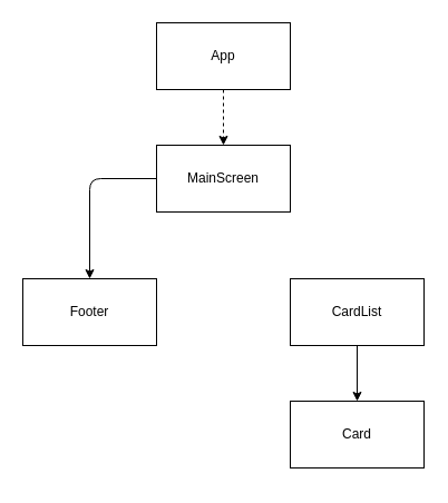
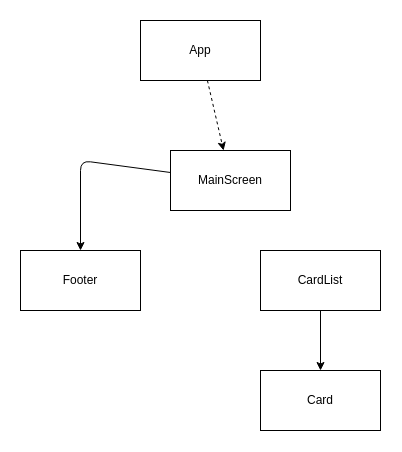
  <mxCell id="0" />
  <mxCell id="1" parent="0" />
  <mxCell id="2" value="" style="edgeStyle=none;html=1;dashed=1;" edge="1" parent="1" source="3" target="5"><mxGeometry relative="1" as="geometry" /></mxCell>
  <mxCell id="3" value="App" style="rounded=0;whiteSpace=wrap;html=1;" vertex="1" parent="1"><mxGeometry x="140" y="20" width="120" height="60" as="geometry" /></mxCell>
  <mxCell id="4" style="edgeStyle=none;html=1;" edge="1" parent="1" source="5" target="9"><mxGeometry relative="1" as="geometry"><Array as="points"><mxPoint x="80" y="160" /></Array></mxGeometry></mxCell>
- <mxCell id="5" value="MainScreen" style="rounded=0;whiteSpace=wrap;html=1;" vertex="1" parent="1"><mxGeometry x="140" y="130" width="120" height="60" as="geometry" /></mxCell>
+ <mxCell id="5" value="MainScreen" style="rounded=0;whiteSpace=wrap;html=1;" vertex="1" parent="1"><mxGeometry x="170" y="150" width="120" height="60" as="geometry" /></mxCell>
  <mxCell id="6" value="" style="edgeStyle=none;html=1;" edge="1" parent="1" source="7" target="8"><mxGeometry relative="1" as="geometry" /></mxCell>
  <mxCell id="7" value="CardList" style="rounded=0;whiteSpace=wrap;html=1;" vertex="1" parent="1"><mxGeometry x="260" y="250" width="120" height="60" as="geometry" /></mxCell>
- <mxCell id="8" value="Card" style="rounded=0;whiteSpace=wrap;html=1;" vertex="1" parent="1"><mxGeometry x="260" y="360" width="120" height="60" as="geometry" /></mxCell>
+ <mxCell id="8" value="Card" style="rounded=0;whiteSpace=wrap;html=1;" vertex="1" parent="1"><mxGeometry x="260" y="370" width="120" height="60" as="geometry" /></mxCell>
  <mxCell id="9" value="Footer" style="rounded=0;whiteSpace=wrap;html=1;" vertex="1" parent="1"><mxGeometry x="20" y="250" width="120" height="60" as="geometry" /></mxCell>
